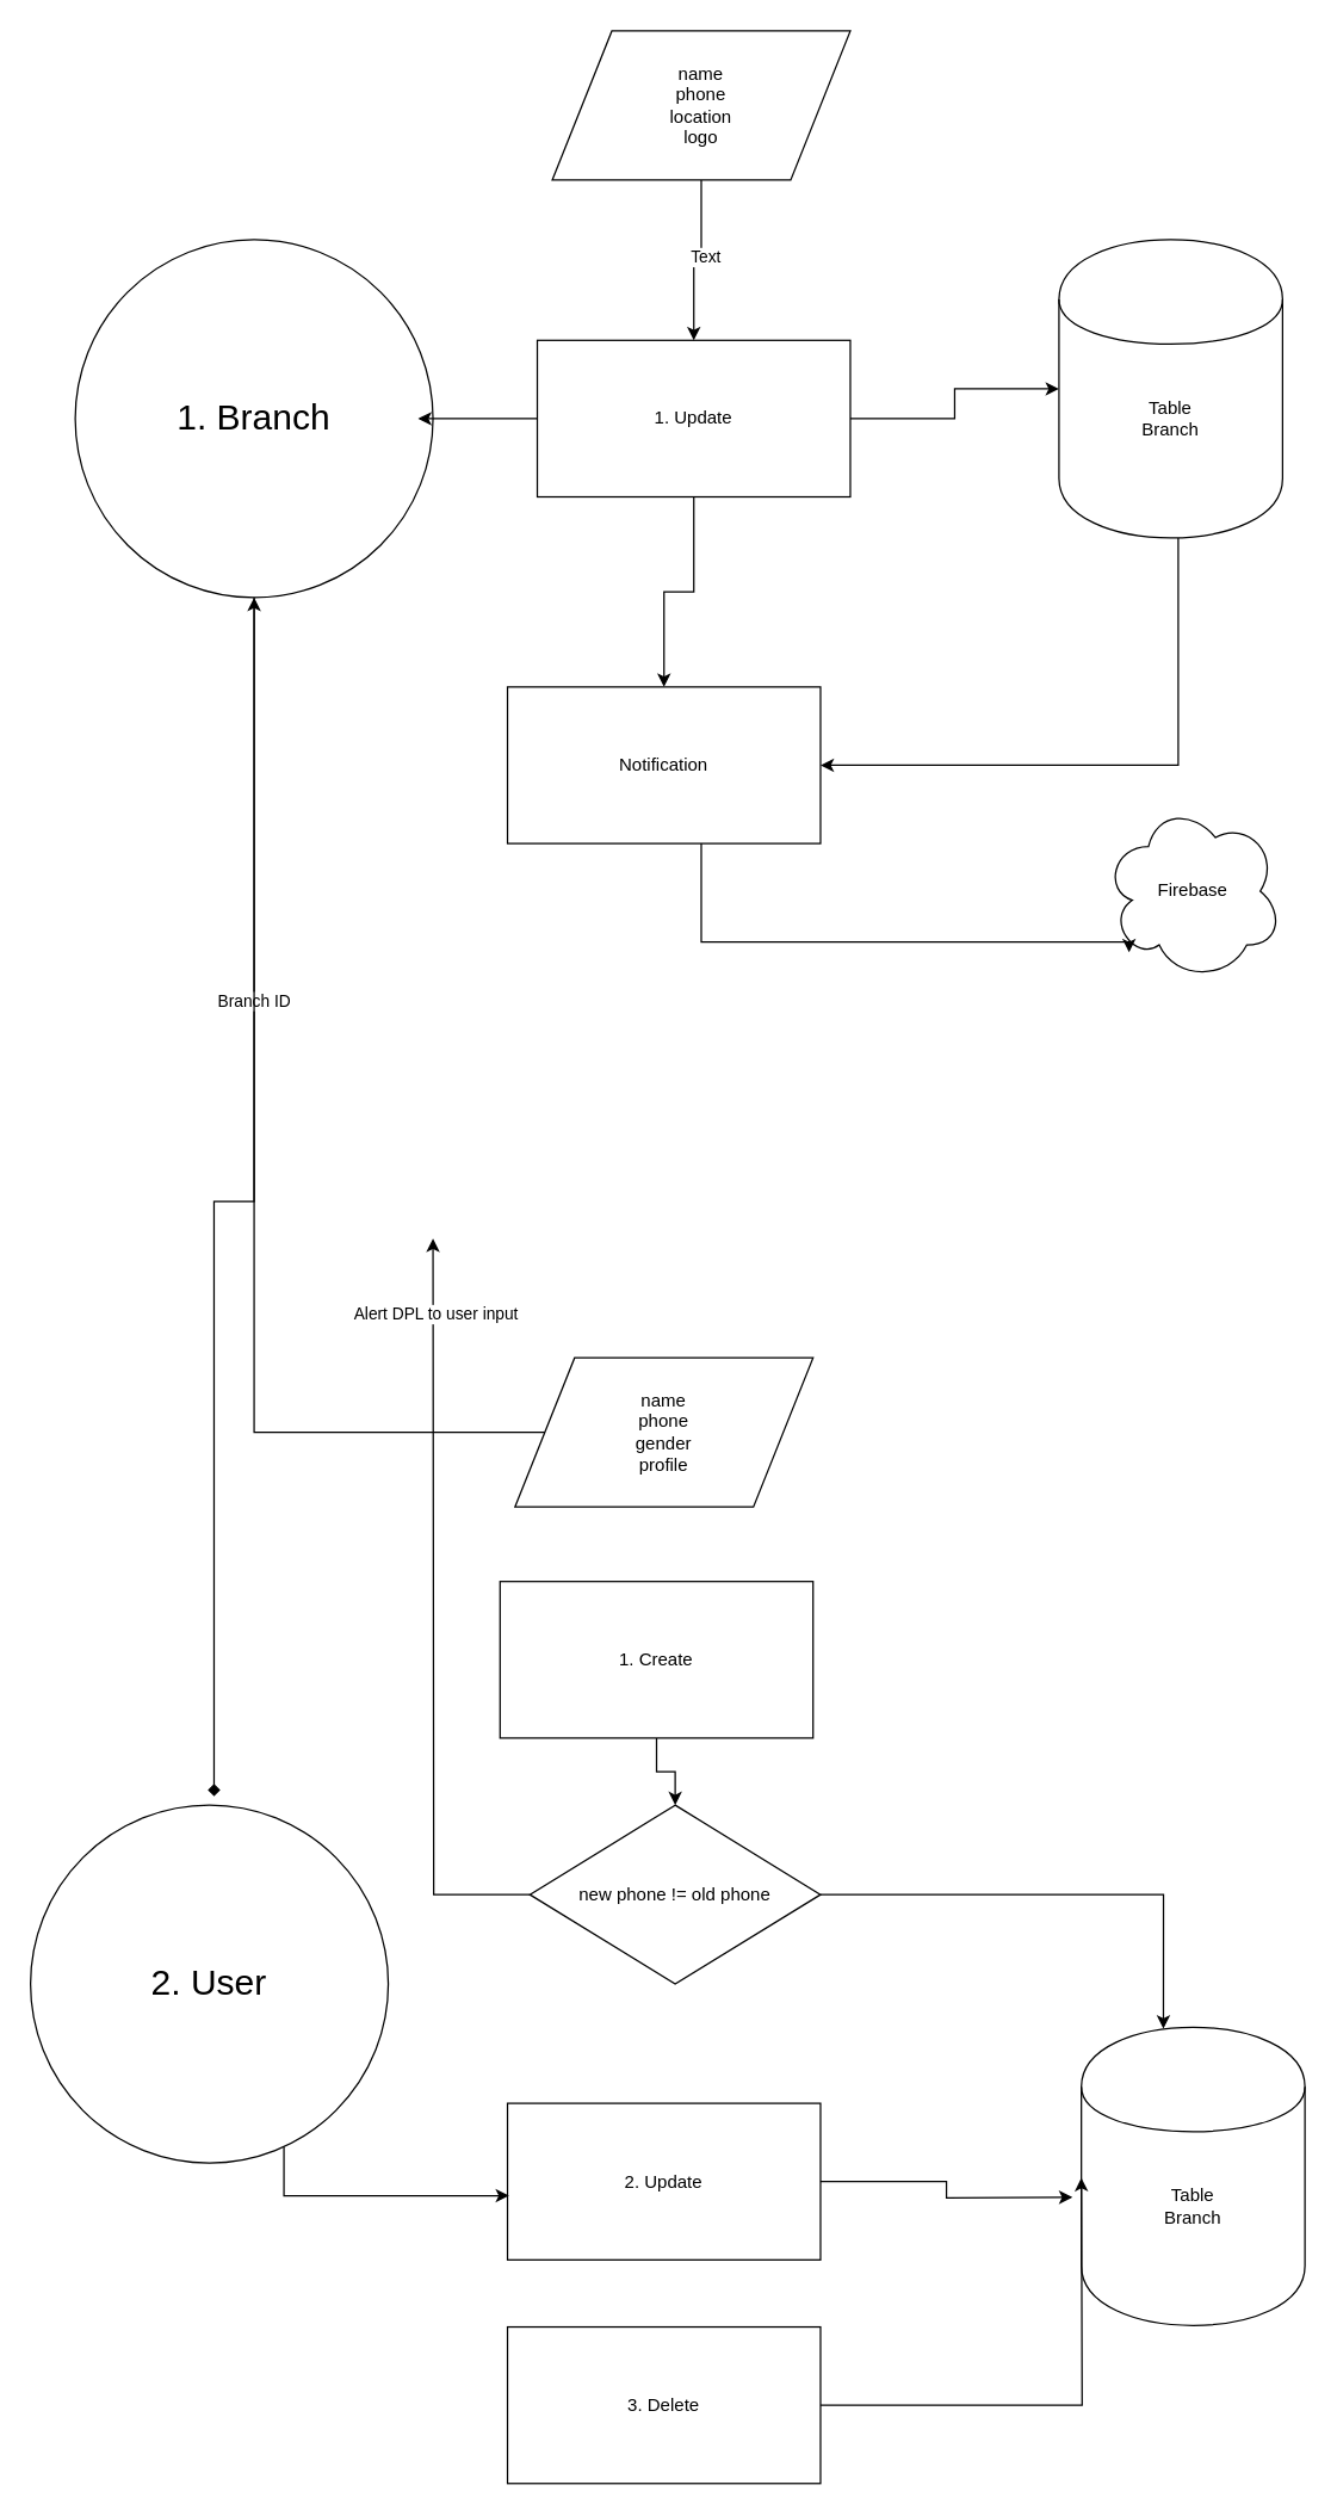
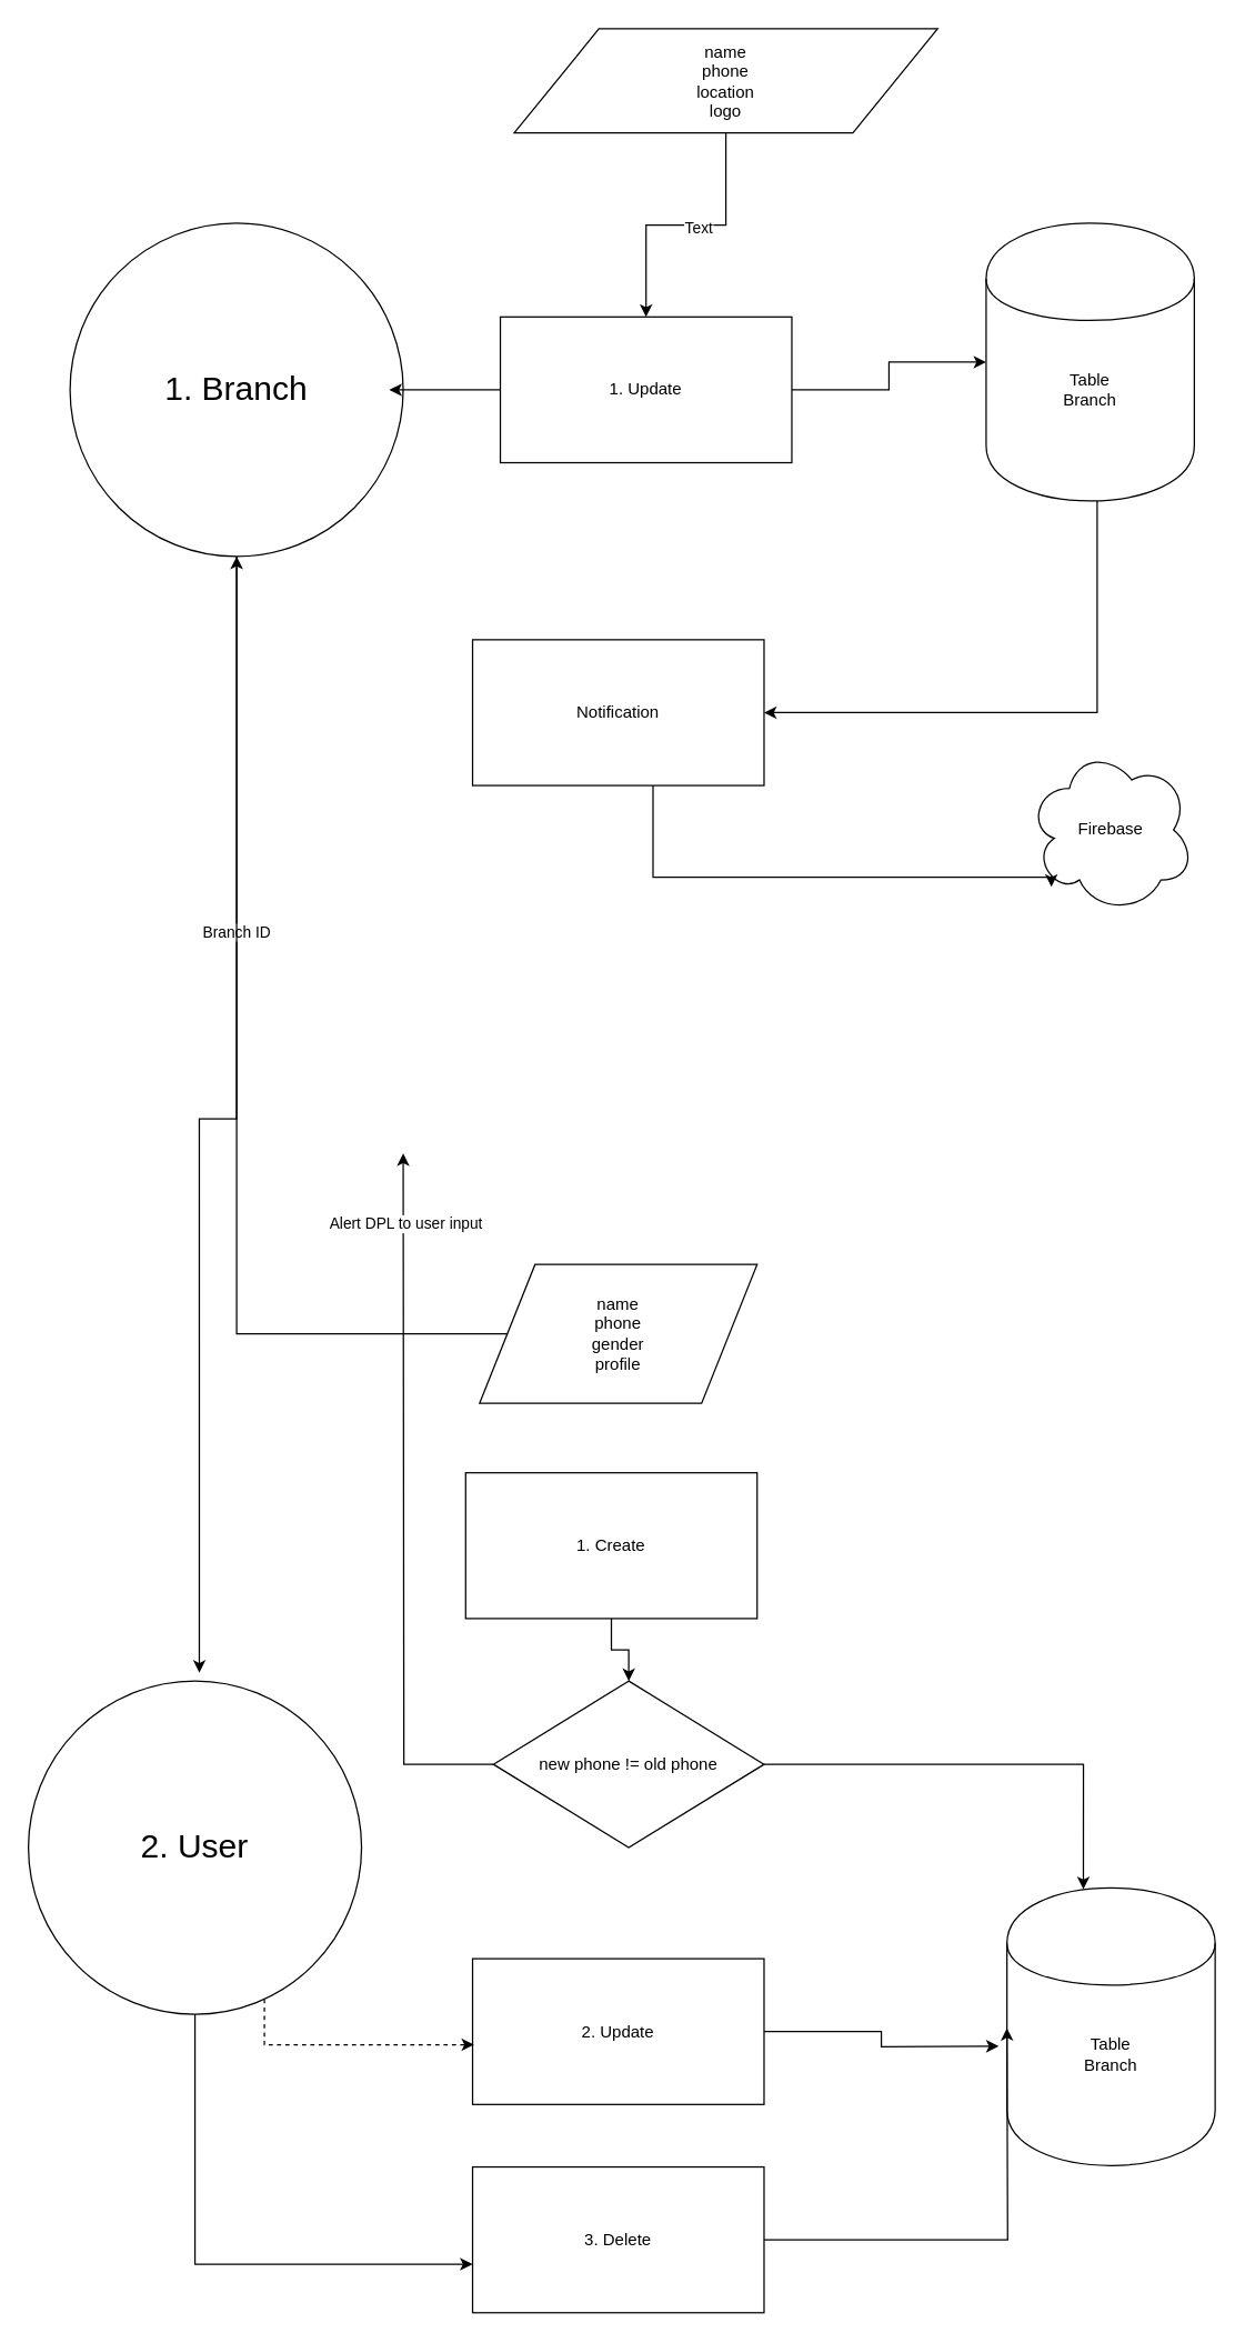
  <mxCell id="0" />
  <mxCell id="1" parent="0" />
  <mxCell id="2" value="&lt;font style=&quot;font-size: 24px;&quot;&gt;1. Branch&lt;/font&gt;" style="shape=ellipse;html=1;dashed=0;whiteSpace=wrap;perimeter=ellipsePerimeter;" vertex="1" parent="1"><mxGeometry x="50" y="160" width="240" height="240" as="geometry" /></mxCell>
  <mxCell id="3" style="edgeStyle=orthogonalEdgeStyle;rounded=0;orthogonalLoop=1;jettySize=auto;html=1;" edge="1" parent="1" source="6" target="11"><mxGeometry relative="1" as="geometry" /></mxCell>
- <mxCell id="4" style="edgeStyle=orthogonalEdgeStyle;rounded=0;orthogonalLoop=1;jettySize=auto;html=1;" edge="1" parent="1" source="6" target="12"><mxGeometry relative="1" as="geometry" /></mxCell>
  <mxCell id="5" value="" style="edgeStyle=orthogonalEdgeStyle;rounded=0;orthogonalLoop=1;jettySize=auto;html=1;" edge="1" parent="1" source="6"><mxGeometry relative="1" as="geometry"><mxPoint x="280" y="280" as="targetPoint" /></mxGeometry></mxCell>
  <mxCell id="6" value="1. Update" style="html=1;dashed=0;whiteSpace=wrap;" vertex="1" parent="1"><mxGeometry x="360" y="227.5" width="210" height="105" as="geometry" /></mxCell>
  <mxCell id="7" style="edgeStyle=orthogonalEdgeStyle;rounded=0;orthogonalLoop=1;jettySize=auto;html=1;" edge="1" parent="1" source="9" target="6"><mxGeometry relative="1" as="geometry" /></mxCell>
  <mxCell id="8" value="Text" style="edgeLabel;html=1;align=center;verticalAlign=middle;resizable=0;points=[];" vertex="1" connectable="0" parent="7"><mxGeometry x="-0.093" y="2" relative="1" as="geometry"><mxPoint as="offset" /></mxGeometry></mxCell>
- <mxCell id="9" value="name&lt;div&gt;phone&lt;/div&gt;&lt;div&gt;location&lt;/div&gt;&lt;div&gt;logo&lt;/div&gt;" style="shape=parallelogram;perimeter=parallelogramPerimeter;whiteSpace=wrap;html=1;dashed=0;" vertex="1" parent="1"><mxGeometry x="370" y="20" width="200" height="100" as="geometry" /></mxCell>
+ <mxCell id="9" value="name&lt;div&gt;phone&lt;/div&gt;&lt;div&gt;location&lt;/div&gt;&lt;div&gt;logo&lt;/div&gt;" style="shape=parallelogram;perimeter=parallelogramPerimeter;whiteSpace=wrap;html=1;dashed=0;" vertex="1" parent="1"><mxGeometry x="370" y="20" width="305" height="75" as="geometry" /></mxCell>
  <mxCell id="10" style="edgeStyle=orthogonalEdgeStyle;rounded=0;orthogonalLoop=1;jettySize=auto;html=1;entryX=1;entryY=0.5;entryDx=0;entryDy=0;" edge="1" parent="1" source="11" target="12"><mxGeometry relative="1" as="geometry"><Array as="points"><mxPoint x="790" y="513" /></Array></mxGeometry></mxCell>
  <mxCell id="11" value="Table&lt;div&gt;Branch&lt;/div&gt;" style="shape=cylinder;whiteSpace=wrap;html=1;boundedLbl=1;backgroundOutline=1;" vertex="1" parent="1"><mxGeometry x="710" y="160" width="150" height="200" as="geometry" /></mxCell>
  <mxCell id="12" value="Notification" style="html=1;dashed=0;whiteSpace=wrap;" vertex="1" parent="1"><mxGeometry x="340" y="460" width="210" height="105" as="geometry" /></mxCell>
  <mxCell id="13" value="Firebase" style="shape=cloud;whiteSpace=wrap;html=1;" vertex="1" parent="1"><mxGeometry x="740" y="537" width="120" height="120" as="geometry" /></mxCell>
  <mxCell id="14" style="edgeStyle=orthogonalEdgeStyle;rounded=0;orthogonalLoop=1;jettySize=auto;html=1;entryX=0.142;entryY=0.842;entryDx=0;entryDy=0;entryPerimeter=0;" edge="1" parent="1" source="12" target="13"><mxGeometry relative="1" as="geometry"><Array as="points"><mxPoint x="470" y="631" /></Array></mxGeometry></mxCell>
  <mxCell id="15" style="edgeStyle=orthogonalEdgeStyle;rounded=0;orthogonalLoop=1;jettySize=auto;html=1;entryX=0.5;entryY=0;entryDx=0;entryDy=0;" edge="1" parent="1" source="16" target="31"><mxGeometry relative="1" as="geometry" /></mxCell>
  <mxCell id="16" value="1. Create" style="html=1;dashed=0;whiteSpace=wrap;" vertex="1" parent="1"><mxGeometry x="335" y="1060" width="210" height="105" as="geometry" /></mxCell>
  <mxCell id="17" value="Table&lt;div&gt;Branch&lt;/div&gt;" style="shape=cylinder;whiteSpace=wrap;html=1;boundedLbl=1;backgroundOutline=1;" vertex="1" parent="1"><mxGeometry x="725" y="1359" width="150" height="200" as="geometry" /></mxCell>
  <mxCell id="18" value="&lt;font style=&quot;font-size: 24px;&quot;&gt;2. User&lt;/font&gt;" style="shape=ellipse;html=1;dashed=0;whiteSpace=wrap;perimeter=ellipsePerimeter;" vertex="1" parent="1"><mxGeometry x="20" y="1210" width="240" height="240" as="geometry" /></mxCell>
- <mxCell id="19" style="edgeStyle=orthogonalEdgeStyle;rounded=0;orthogonalLoop=1;jettySize=auto;html=1;entryX=0.513;entryY=-0.025;entryDx=0;entryDy=0;entryPerimeter=0;endArrow=diamond;" edge="1" parent="1" source="2" target="18"><mxGeometry relative="1" as="geometry" /></mxCell>
+ <mxCell id="19" style="edgeStyle=orthogonalEdgeStyle;rounded=0;orthogonalLoop=1;jettySize=auto;html=1;entryX=0.513;entryY=-0.025;entryDx=0;entryDy=0;entryPerimeter=0;" edge="1" parent="1" source="2" target="18"><mxGeometry relative="1" as="geometry" /></mxCell>
  <mxCell id="20" value="Branch ID" style="edgeLabel;html=1;align=center;verticalAlign=middle;resizable=0;points=[];" vertex="1" connectable="0" parent="19"><mxGeometry x="-0.349" y="-1" relative="1" as="geometry"><mxPoint as="offset" /></mxGeometry></mxCell>
  <mxCell id="21" value="2. Update" style="html=1;dashed=0;whiteSpace=wrap;" vertex="1" parent="1"><mxGeometry x="340" y="1410" width="210" height="105" as="geometry" /></mxCell>
  <mxCell id="22" style="edgeStyle=orthogonalEdgeStyle;rounded=0;orthogonalLoop=1;jettySize=auto;html=1;" edge="1" parent="1" source="23"><mxGeometry relative="1" as="geometry"><mxPoint x="725" y="1460" as="targetPoint" /></mxGeometry></mxCell>
  <mxCell id="23" value="3. Delete" style="html=1;dashed=0;whiteSpace=wrap;" vertex="1" parent="1"><mxGeometry x="340" y="1560" width="210" height="105" as="geometry" /></mxCell>
- <mxCell id="24" style="edgeStyle=orthogonalEdgeStyle;rounded=0;orthogonalLoop=1;jettySize=auto;html=1;entryX=0.005;entryY=0.59;entryDx=0;entryDy=0;entryPerimeter=0;" edge="1" parent="1" source="18" target="21"><mxGeometry relative="1" as="geometry"><Array as="points"><mxPoint x="190" y="1472" /></Array></mxGeometry></mxCell>
+ <mxCell id="24" style="edgeStyle=orthogonalEdgeStyle;rounded=0;orthogonalLoop=1;jettySize=auto;html=1;entryX=0.005;entryY=0.59;entryDx=0;entryDy=0;entryPerimeter=0;dashed=1;" edge="1" parent="1" source="18" target="21"><mxGeometry relative="1" as="geometry"><Array as="points"><mxPoint x="190" y="1472" /></Array></mxGeometry></mxCell>
+ <mxCell id="25" style="edgeStyle=orthogonalEdgeStyle;rounded=0;orthogonalLoop=1;jettySize=auto;html=1;entryX=0;entryY=0.667;entryDx=0;entryDy=0;entryPerimeter=0;" edge="1" parent="1" source="18" target="23"><mxGeometry relative="1" as="geometry"><Array as="points"><mxPoint x="140" y="1630" /></Array></mxGeometry></mxCell>
  <mxCell id="26" style="edgeStyle=orthogonalEdgeStyle;rounded=0;orthogonalLoop=1;jettySize=auto;html=1;entryX=-0.04;entryY=0.565;entryDx=0;entryDy=0;entryPerimeter=0;" edge="1" parent="1" source="21"><mxGeometry relative="1" as="geometry"><mxPoint x="719" y="1473" as="targetPoint" /></mxGeometry></mxCell>
  <mxCell id="27" style="edgeStyle=orthogonalEdgeStyle;rounded=0;orthogonalLoop=1;jettySize=auto;html=1;" edge="1" parent="1" source="28" target="2"><mxGeometry relative="1" as="geometry" /></mxCell>
  <mxCell id="28" value="name&lt;div&gt;phone&lt;/div&gt;&lt;div&gt;gender&lt;/div&gt;&lt;div&gt;profile&lt;/div&gt;" style="shape=parallelogram;perimeter=parallelogramPerimeter;whiteSpace=wrap;html=1;dashed=0;" vertex="1" parent="1"><mxGeometry x="345" y="910" width="200" height="100" as="geometry" /></mxCell>
  <mxCell id="29" style="edgeStyle=orthogonalEdgeStyle;rounded=0;orthogonalLoop=1;jettySize=auto;html=1;" edge="1" parent="1" source="31"><mxGeometry relative="1" as="geometry"><mxPoint x="290" y="830" as="targetPoint" /></mxGeometry></mxCell>
  <mxCell id="30" value="Alert DPL to user input" style="edgeLabel;html=1;align=center;verticalAlign=middle;resizable=0;points=[];" vertex="1" connectable="0" parent="29"><mxGeometry x="0.8" y="-1" relative="1" as="geometry"><mxPoint as="offset" /></mxGeometry></mxCell>
  <mxCell id="31" value="new phone != old phone" style="shape=rhombus;html=1;dashed=0;whiteSpace=wrap;perimeter=rhombusPerimeter;" vertex="1" parent="1"><mxGeometry x="355" y="1210" width="195" height="120" as="geometry" /></mxCell>
  <mxCell id="32" style="edgeStyle=orthogonalEdgeStyle;rounded=0;orthogonalLoop=1;jettySize=auto;html=1;entryX=0.367;entryY=0.005;entryDx=0;entryDy=0;entryPerimeter=0;" edge="1" parent="1" source="31" target="17"><mxGeometry relative="1" as="geometry" /></mxCell>
